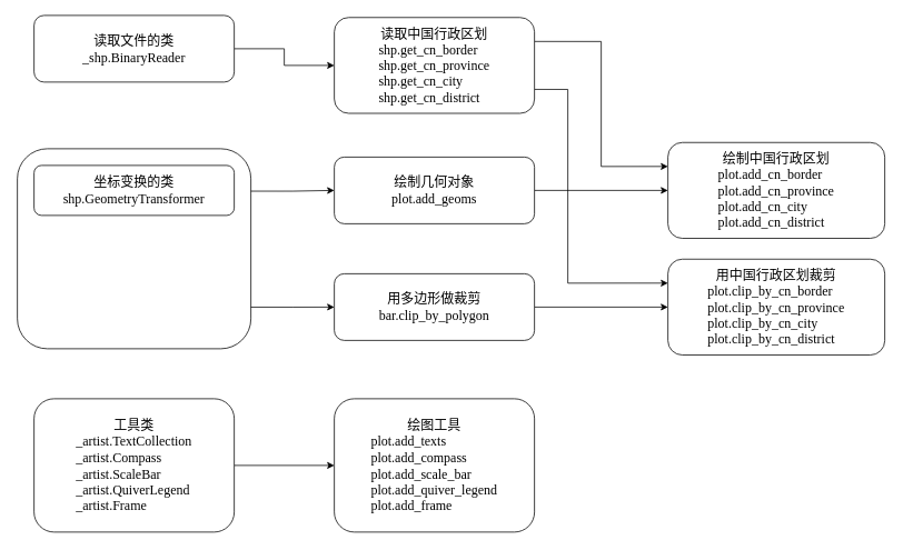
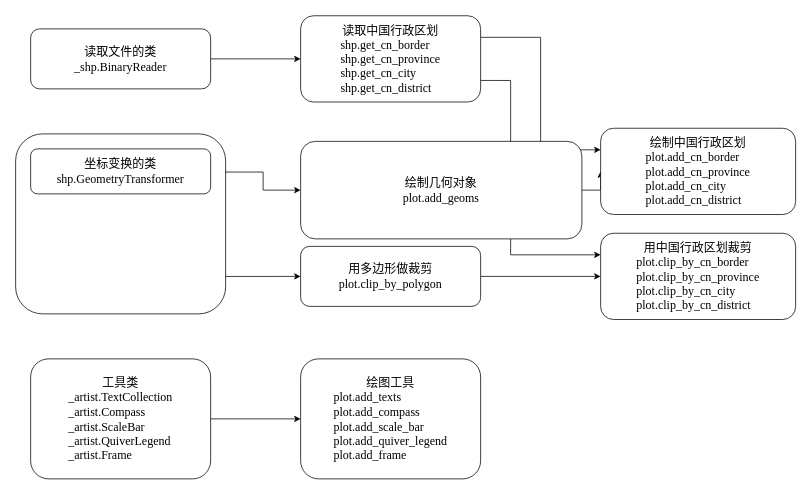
  <mxCell id="0" />
  <mxCell id="1" parent="0" />
  <mxCell id="2" style="edgeStyle=orthogonalEdgeStyle;rounded=0;orthogonalLoop=1;jettySize=auto;html=1;exitX=0.994;exitY=0.212;exitDx=0;exitDy=0;entryX=0;entryY=0.5;entryDx=0;entryDy=0;exitPerimeter=0;" parent="1" source="4" target="11" edge="1"><mxGeometry relative="1" as="geometry" /></mxCell>
  <mxCell id="3" style="edgeStyle=orthogonalEdgeStyle;rounded=0;orthogonalLoop=1;jettySize=auto;html=1;exitX=0.997;exitY=0.792;exitDx=0;exitDy=0;entryX=0;entryY=0.5;entryDx=0;entryDy=0;exitPerimeter=0;" parent="1" source="4" target="15" edge="1"><mxGeometry relative="1" as="geometry" /></mxCell>
  <mxCell id="4" value="" style="rounded=1;whiteSpace=wrap;html=1;" parent="1" vertex="1"><mxGeometry x="20" y="178" width="280" height="240" as="geometry" /></mxCell>
  <mxCell id="5" style="edgeStyle=orthogonalEdgeStyle;rounded=0;orthogonalLoop=1;jettySize=auto;html=1;exitX=1;exitY=0.5;exitDx=0;exitDy=0;entryX=0;entryY=0.5;entryDx=0;entryDy=0;" parent="1" source="6" target="9" edge="1"><mxGeometry relative="1" as="geometry" /></mxCell>
- <mxCell id="6" value="&lt;div&gt;&lt;font style=&quot;font-size: 16px;&quot; face=&quot;Lucida Console&quot;&gt;读取文件的类&lt;/font&gt;&lt;/div&gt;&lt;font style=&quot;font-size: 16px;&quot; face=&quot;Lucida Console&quot;&gt;_shp.BinaryReader&lt;/font&gt;" style="rounded=1;whiteSpace=wrap;html=1;" parent="1" vertex="1"><mxGeometry x="40" y="18" width="240" height="80" as="geometry" /></mxCell>
+ <mxCell id="6" value="&lt;div&gt;&lt;font style=&quot;font-size: 16px;&quot; face=&quot;Lucida Console&quot;&gt;读取文件的类&lt;/font&gt;&lt;/div&gt;&lt;font style=&quot;font-size: 16px;&quot; face=&quot;Lucida Console&quot;&gt;_shp.BinaryReader&lt;/font&gt;" style="rounded=1;whiteSpace=wrap;html=1;" parent="1" vertex="1"><mxGeometry x="40" y="38" width="240" height="80" as="geometry" /></mxCell>
  <mxCell id="7" style="edgeStyle=orthogonalEdgeStyle;rounded=0;orthogonalLoop=1;jettySize=auto;html=1;exitX=1;exitY=0.25;exitDx=0;exitDy=0;entryX=0;entryY=0.25;entryDx=0;entryDy=0;" parent="1" source="9" target="13" edge="1"><mxGeometry relative="1" as="geometry" /></mxCell>
  <mxCell id="8" style="edgeStyle=orthogonalEdgeStyle;rounded=0;orthogonalLoop=1;jettySize=auto;html=1;exitX=1;exitY=0.75;exitDx=0;exitDy=0;entryX=0;entryY=0.25;entryDx=0;entryDy=0;" parent="1" source="9" target="16" edge="1"><mxGeometry relative="1" as="geometry"><Array as="points"><mxPoint x="680" y="107" /><mxPoint x="680" y="339" /></Array></mxGeometry></mxCell>
  <mxCell id="9" value="&lt;div&gt;&lt;font face=&quot;Lucida Console&quot;&gt;&lt;span style=&quot;font-size: 16px;&quot;&gt;读取中国行政区划&lt;/span&gt;&lt;/font&gt;&lt;/div&gt;&lt;font face=&quot;Lucida Console&quot;&gt;&lt;div style=&quot;text-align: left;&quot;&gt;&lt;span style=&quot;font-size: 16px; background-color: initial;&quot;&gt;shp.get_cn_border&lt;/span&gt;&lt;/div&gt;&lt;/font&gt;&lt;div style=&quot;text-align: left;&quot;&gt;&lt;font face=&quot;Lucida Console&quot;&gt;&lt;span style=&quot;font-size: 16px;&quot;&gt;shp.get_cn_province&lt;/span&gt;&lt;/font&gt;&lt;/div&gt;&lt;div style=&quot;text-align: left;&quot;&gt;&lt;font face=&quot;Lucida Console&quot;&gt;&lt;span style=&quot;font-size: 16px;&quot;&gt;shp.get_cn_city&lt;/span&gt;&lt;/font&gt;&lt;/div&gt;&lt;div style=&quot;text-align: left;&quot;&gt;&lt;font face=&quot;Lucida Console&quot;&gt;&lt;span style=&quot;font-size: 16px;&quot;&gt;shp.get_cn_district&lt;/span&gt;&lt;/font&gt;&lt;/div&gt;" style="rounded=1;whiteSpace=wrap;html=1;" parent="1" vertex="1"><mxGeometry x="400" y="20.5" width="240" height="115" as="geometry" /></mxCell>
  <mxCell id="10" style="edgeStyle=orthogonalEdgeStyle;rounded=0;orthogonalLoop=1;jettySize=auto;html=1;exitX=1;exitY=0.5;exitDx=0;exitDy=0;entryX=0;entryY=0.5;entryDx=0;entryDy=0;" parent="1" source="11" target="13" edge="1"><mxGeometry relative="1" as="geometry" /></mxCell>
- <mxCell id="11" value="&lt;div&gt;&lt;font face=&quot;Lucida Console&quot;&gt;&lt;span style=&quot;font-size: 16px;&quot;&gt;绘制几何对象&lt;/span&gt;&lt;/font&gt;&lt;/div&gt;&lt;font face=&quot;Lucida Console&quot;&gt;&lt;span style=&quot;font-size: 16px;&quot;&gt;plot.add_geoms&lt;/span&gt;&lt;/font&gt;" style="rounded=1;whiteSpace=wrap;html=1;" parent="1" vertex="1"><mxGeometry x="400" y="188" width="240" height="80" as="geometry" /></mxCell>
+ <mxCell id="11" value="&lt;div&gt;&lt;font face=&quot;Lucida Console&quot;&gt;&lt;span style=&quot;font-size: 16px;&quot;&gt;绘制几何对象&lt;/span&gt;&lt;/font&gt;&lt;/div&gt;&lt;font face=&quot;Lucida Console&quot;&gt;&lt;span style=&quot;font-size: 16px;&quot;&gt;plot.add_geoms&lt;/span&gt;&lt;/font&gt;" style="rounded=1;whiteSpace=wrap;html=1;" parent="1" vertex="1"><mxGeometry x="400" y="188" width="375" height="130" as="geometry" /></mxCell>
  <mxCell id="12" value="&lt;div&gt;&lt;font face=&quot;Lucida Console&quot;&gt;&lt;span style=&quot;font-size: 16px;&quot;&gt;坐标变换的类&lt;/span&gt;&lt;/font&gt;&lt;/div&gt;&lt;font face=&quot;Lucida Console&quot;&gt;&lt;span style=&quot;font-size: 16px;&quot;&gt;shp.GeometryTransformer&lt;/span&gt;&lt;/font&gt;" style="rounded=1;whiteSpace=wrap;html=1;" parent="1" vertex="1"><mxGeometry x="40" y="198" width="240" height="60" as="geometry" /></mxCell>
  <mxCell id="13" value="&lt;div&gt;&lt;font face=&quot;Lucida Console&quot;&gt;&lt;span style=&quot;font-size: 16px;&quot;&gt;绘制中国行政区划&lt;/span&gt;&lt;/font&gt;&lt;/div&gt;&lt;font face=&quot;Lucida Console&quot;&gt;&lt;div style=&quot;text-align: left;&quot;&gt;&lt;span style=&quot;font-size: 16px; background-color: initial;&quot;&gt;plot.add_cn_border&lt;/span&gt;&lt;/div&gt;&lt;/font&gt;&lt;div style=&quot;text-align: left;&quot;&gt;&lt;font face=&quot;Lucida Console&quot;&gt;&lt;span style=&quot;font-size: 16px;&quot;&gt;plot.add_cn_province&lt;/span&gt;&lt;/font&gt;&lt;/div&gt;&lt;div style=&quot;text-align: left;&quot;&gt;&lt;font face=&quot;Lucida Console&quot;&gt;&lt;span style=&quot;font-size: 16px;&quot;&gt;plot.add_cn_city&lt;/span&gt;&lt;/font&gt;&lt;/div&gt;&lt;div style=&quot;text-align: left;&quot;&gt;&lt;font face=&quot;Lucida Console&quot;&gt;&lt;span style=&quot;font-size: 16px;&quot;&gt;plot.add_cn_district&lt;/span&gt;&lt;/font&gt;&lt;/div&gt;" style="rounded=1;whiteSpace=wrap;html=1;" parent="1" vertex="1"><mxGeometry x="800" y="170.5" width="260" height="115" as="geometry" /></mxCell>
  <mxCell id="14" style="edgeStyle=orthogonalEdgeStyle;rounded=0;orthogonalLoop=1;jettySize=auto;html=1;exitX=1;exitY=0.5;exitDx=0;exitDy=0;entryX=0;entryY=0.5;entryDx=0;entryDy=0;" parent="1" source="15" target="16" edge="1"><mxGeometry relative="1" as="geometry" /></mxCell>
- <mxCell id="15" value="&lt;div&gt;&lt;font face=&quot;Lucida Console&quot;&gt;&lt;span style=&quot;font-size: 16px;&quot;&gt;用多边形做裁剪&lt;/span&gt;&lt;/font&gt;&lt;/div&gt;&lt;font face=&quot;Lucida Console&quot;&gt;&lt;span style=&quot;font-size: 16px;&quot;&gt;bar.clip_by_polygon&lt;/span&gt;&lt;/font&gt;" style="rounded=1;whiteSpace=wrap;html=1;" parent="1" vertex="1"><mxGeometry x="400" y="328" width="240" height="80" as="geometry" /></mxCell>
+ <mxCell id="15" value="&lt;div&gt;&lt;font face=&quot;Lucida Console&quot;&gt;&lt;span style=&quot;font-size: 16px;&quot;&gt;用多边形做裁剪&lt;/span&gt;&lt;/font&gt;&lt;/div&gt;&lt;font face=&quot;Lucida Console&quot;&gt;&lt;span style=&quot;font-size: 16px;&quot;&gt;plot.clip_by_polygon&lt;/span&gt;&lt;/font&gt;" style="rounded=1;whiteSpace=wrap;html=1;" parent="1" vertex="1"><mxGeometry x="400" y="328" width="240" height="80" as="geometry" /></mxCell>
  <mxCell id="16" value="&lt;div&gt;&lt;font face=&quot;Lucida Console&quot;&gt;&lt;span style=&quot;font-size: 16px;&quot;&gt;用中国行政区划裁剪&lt;/span&gt;&lt;/font&gt;&lt;/div&gt;&lt;font face=&quot;Lucida Console&quot;&gt;&lt;div style=&quot;text-align: left;&quot;&gt;&lt;span style=&quot;font-size: 16px; background-color: initial;&quot;&gt;plot.clip_by_cn_border&lt;/span&gt;&lt;/div&gt;&lt;/font&gt;&lt;div style=&quot;text-align: left;&quot;&gt;&lt;font face=&quot;Lucida Console&quot;&gt;&lt;span style=&quot;font-size: 16px;&quot;&gt;plot.clip_by_cn_province&lt;/span&gt;&lt;/font&gt;&lt;/div&gt;&lt;div style=&quot;text-align: left;&quot;&gt;&lt;font face=&quot;Lucida Console&quot;&gt;&lt;span style=&quot;font-size: 16px;&quot;&gt;plot.clip_by_cn_city&lt;/span&gt;&lt;/font&gt;&lt;/div&gt;&lt;div style=&quot;text-align: left;&quot;&gt;&lt;font face=&quot;Lucida Console&quot;&gt;&lt;span style=&quot;font-size: 16px;&quot;&gt;plot.clip_by_cn_district&lt;/span&gt;&lt;/font&gt;&lt;/div&gt;" style="rounded=1;whiteSpace=wrap;html=1;" parent="1" vertex="1"><mxGeometry x="800" y="310.5" width="260" height="115" as="geometry" /></mxCell>
  <mxCell id="17" value="&lt;font face=&quot;Lucida Console&quot;&gt;&lt;span style=&quot;font-size: 16px;&quot;&gt;绘图工具&lt;/span&gt;&lt;/font&gt;&lt;div style=&quot;text-align: left;&quot;&gt;&lt;font face=&quot;Lucida Console&quot;&gt;&lt;span style=&quot;font-size: 16px;&quot;&gt;plot.add_texts&lt;/span&gt;&lt;/font&gt;&lt;/div&gt;&lt;div style=&quot;text-align: left;&quot;&gt;&lt;font face=&quot;Lucida Console&quot;&gt;&lt;span style=&quot;font-size: 16px;&quot;&gt;plot.add_compass&lt;/span&gt;&lt;/font&gt;&lt;/div&gt;&lt;div style=&quot;text-align: left;&quot;&gt;&lt;font face=&quot;Lucida Console&quot;&gt;&lt;span style=&quot;font-size: 16px;&quot;&gt;plot.add_scale_bar&lt;/span&gt;&lt;/font&gt;&lt;/div&gt;&lt;div style=&quot;text-align: left;&quot;&gt;&lt;font face=&quot;Lucida Console&quot;&gt;&lt;span style=&quot;font-size: 16px;&quot;&gt;plot.add_quiver_legend&lt;/span&gt;&lt;/font&gt;&lt;/div&gt;&lt;div style=&quot;text-align: left;&quot;&gt;&lt;span style=&quot;font-family: &amp;quot;Lucida Console&amp;quot;; font-size: 16px;&quot;&gt;plot.add_frame&lt;/span&gt;&lt;/div&gt;" style="rounded=1;whiteSpace=wrap;html=1;" parent="1" vertex="1"><mxGeometry x="400" y="478" width="240" height="160" as="geometry" /></mxCell>
  <mxCell id="18" style="edgeStyle=orthogonalEdgeStyle;rounded=0;orthogonalLoop=1;jettySize=auto;html=1;exitX=1;exitY=0.5;exitDx=0;exitDy=0;entryX=0;entryY=0.5;entryDx=0;entryDy=0;" parent="1" source="19" target="17" edge="1"><mxGeometry relative="1" as="geometry" /></mxCell>
  <mxCell id="19" value="&lt;font face=&quot;Lucida Console&quot;&gt;&lt;span style=&quot;font-size: 16px;&quot;&gt;工具类&lt;/span&gt;&lt;/font&gt;&lt;div style=&quot;text-align: left;&quot;&gt;&lt;span style=&quot;font-family: &amp;quot;Lucida Console&amp;quot;; font-size: 16px;&quot;&gt;_artist.TextCollection&lt;/span&gt;&lt;font face=&quot;Lucida Console&quot;&gt;&lt;span style=&quot;font-size: 16px;&quot;&gt;&lt;br&gt;&lt;/span&gt;&lt;/font&gt;&lt;/div&gt;&lt;div style=&quot;text-align: left;&quot;&gt;&lt;font face=&quot;Lucida Console&quot;&gt;&lt;span style=&quot;font-size: 16px;&quot;&gt;_artist.Compass&lt;/span&gt;&lt;/font&gt;&lt;/div&gt;&lt;div style=&quot;text-align: left;&quot;&gt;&lt;font face=&quot;Lucida Console&quot;&gt;&lt;span style=&quot;font-size: 16px;&quot;&gt;_artist.ScaleBar&lt;/span&gt;&lt;/font&gt;&lt;/div&gt;&lt;div&gt;&lt;div style=&quot;text-align: left;&quot;&gt;&lt;span style=&quot;font-size: 16px; font-family: &amp;quot;Lucida Console&amp;quot;; background-color: initial;&quot;&gt;_artist.QuiverLegend&lt;/span&gt;&lt;/div&gt;&lt;/div&gt;&lt;div style=&quot;text-align: left;&quot;&gt;&lt;span style=&quot;font-family: &amp;quot;Lucida Console&amp;quot;; font-size: 16px;&quot;&gt;_artist.Frame&lt;/span&gt;&lt;/div&gt;" style="rounded=1;whiteSpace=wrap;html=1;" parent="1" vertex="1"><mxGeometry x="40" y="478" width="240" height="160" as="geometry" /></mxCell>
